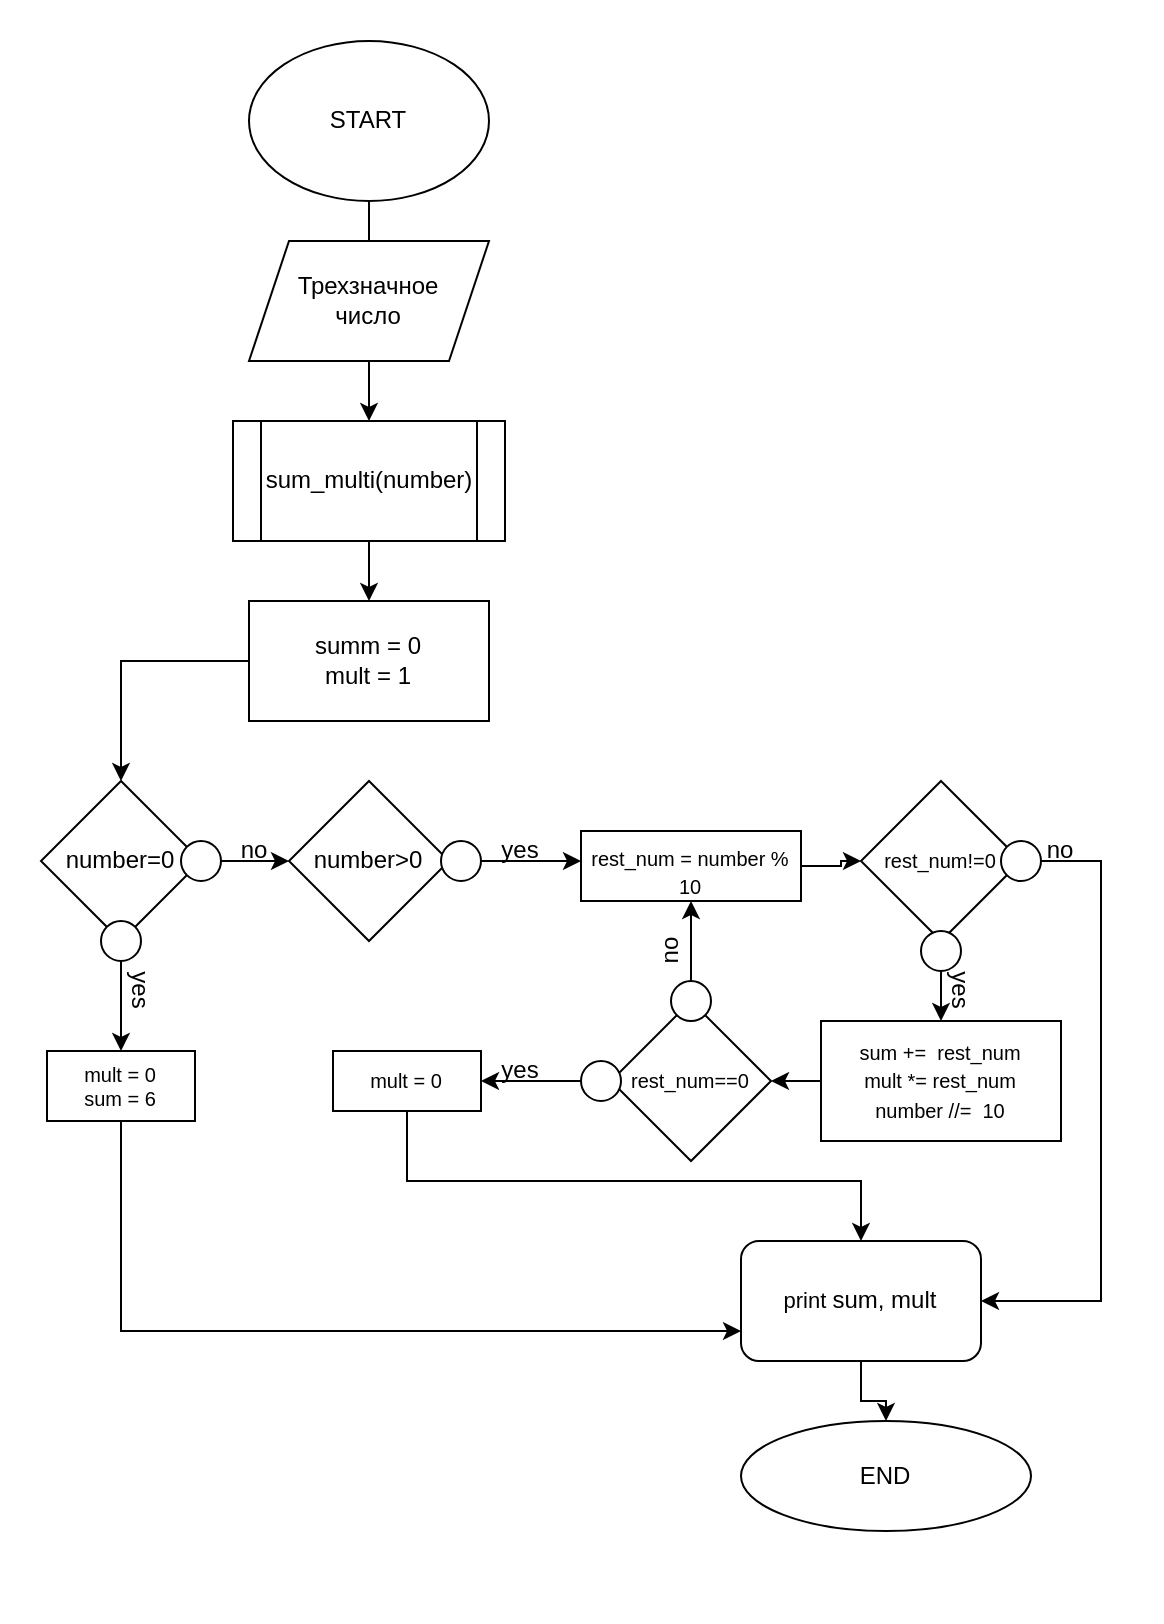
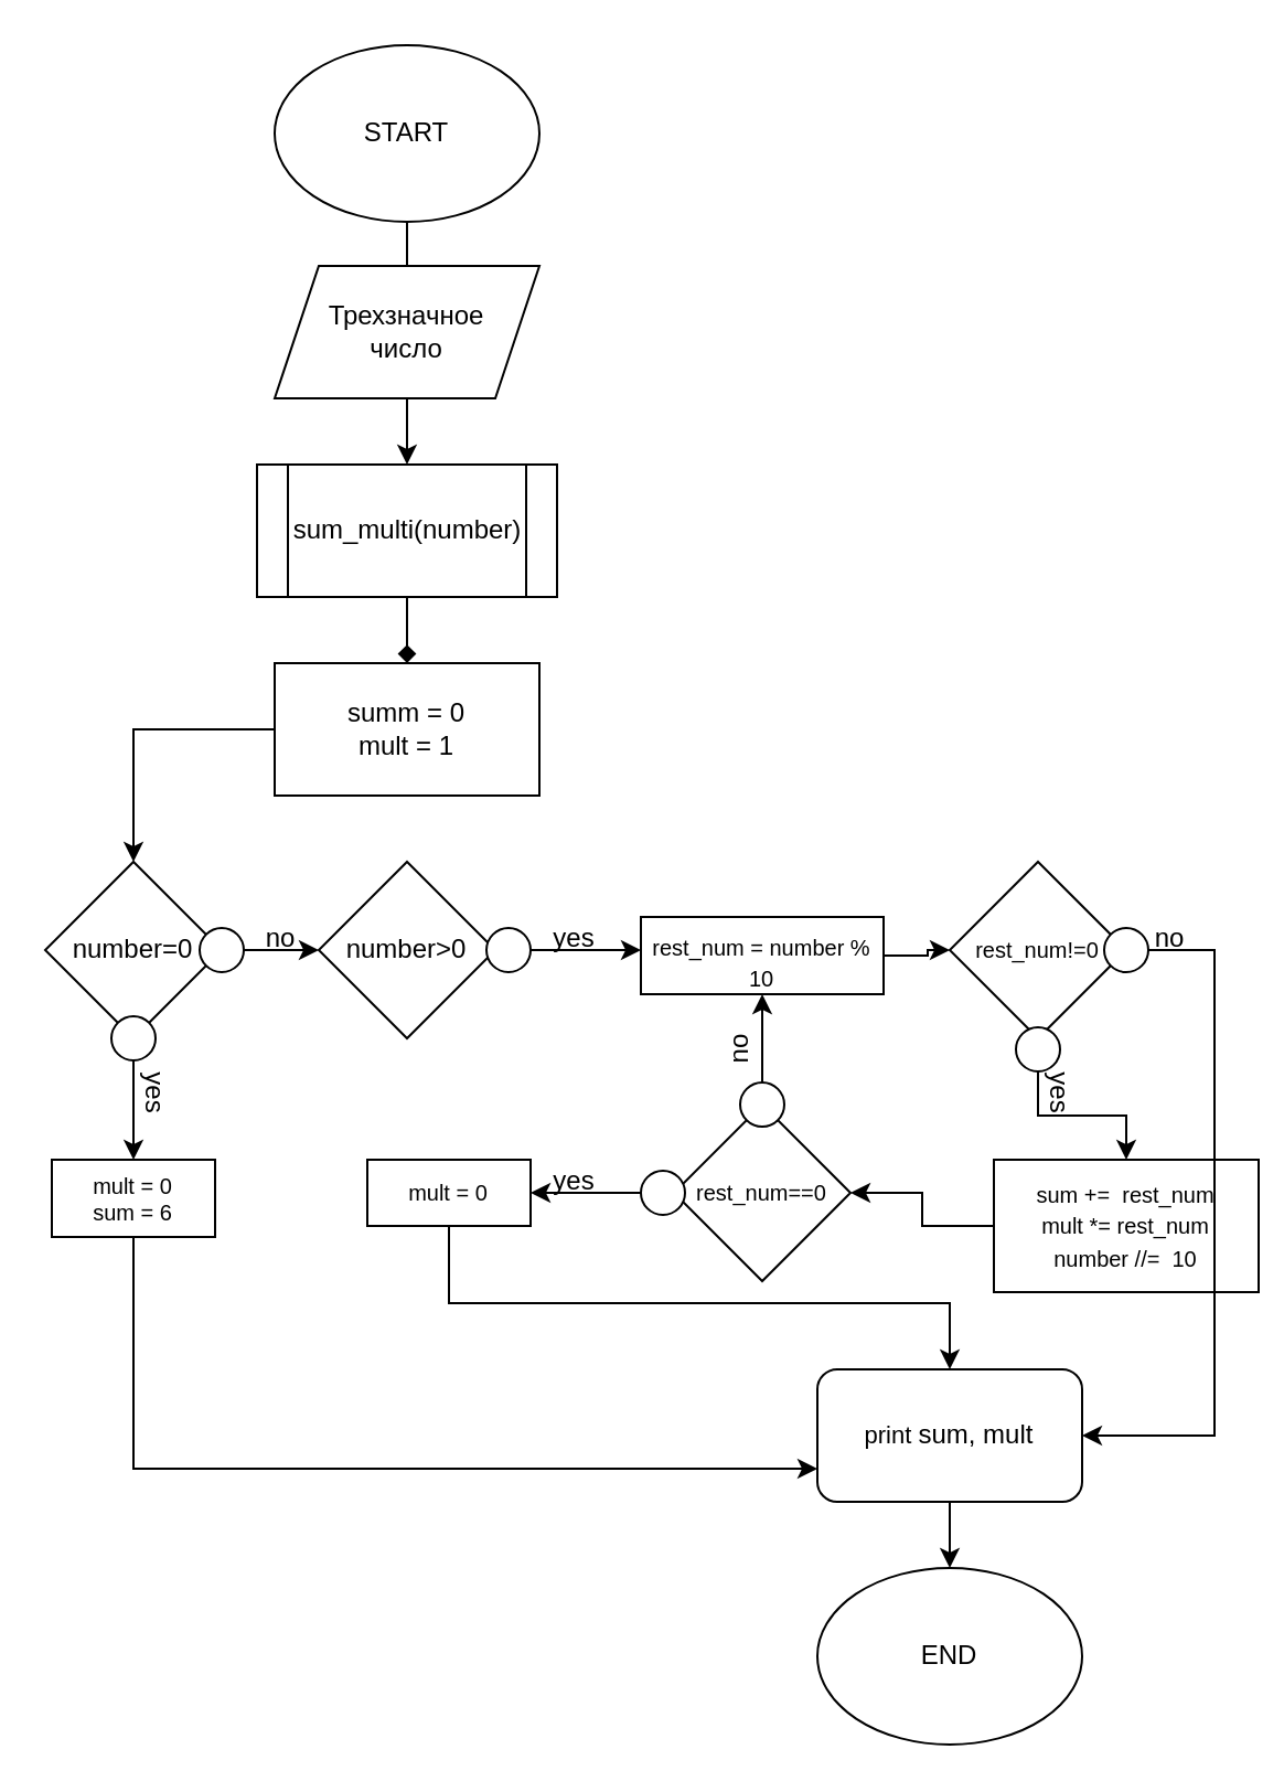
  <mxCell id="0" />
  <mxCell id="1" parent="0" />
  <mxCell id="2" value="" style="edgeStyle=orthogonalEdgeStyle;rounded=0;orthogonalLoop=1;jettySize=auto;html=1;" parent="1" source="3" edge="1"><mxGeometry relative="1" as="geometry"><mxPoint x="184" y="140" as="targetPoint" /></mxGeometry></mxCell>
  <mxCell id="3" value="START" style="ellipse;whiteSpace=wrap;html=1;" parent="1" vertex="1"><mxGeometry x="124" width="120" height="80" as="geometry" y="20" /></mxCell>
  <mxCell id="4" value="" style="edgeStyle=orthogonalEdgeStyle;rounded=0;orthogonalLoop=1;jettySize=auto;html=1;" parent="1" source="5" target="9" edge="1"><mxGeometry relative="1" as="geometry" /></mxCell>
  <mxCell id="5" value="Трехзначное&lt;br&gt;число" style="shape=parallelogram;perimeter=parallelogramPerimeter;whiteSpace=wrap;html=1;fixedSize=1;" parent="1" vertex="1"><mxGeometry x="124" y="120" width="120" height="60" as="geometry" /></mxCell>
  <mxCell id="6" value="" style="edgeStyle=orthogonalEdgeStyle;rounded=0;orthogonalLoop=1;jettySize=auto;html=1;fontSize=9;entryX=0.5;entryY=0;entryDx=0;entryDy=0;" parent="1" source="7" target="19" edge="1"><mxGeometry relative="1" as="geometry" /></mxCell>
  <mxCell id="7" value="summ = 0&lt;br&gt;mult = 1" style="whiteSpace=wrap;html=1;" parent="1" vertex="1"><mxGeometry x="124" y="300" width="120" height="60" as="geometry" /></mxCell>
- <mxCell id="8" value="" style="edgeStyle=orthogonalEdgeStyle;rounded=0;orthogonalLoop=1;jettySize=auto;html=1;" parent="1" source="9" target="7" edge="1"><mxGeometry relative="1" as="geometry" /></mxCell>
+ <mxCell id="8" value="" style="edgeStyle=orthogonalEdgeStyle;rounded=0;orthogonalLoop=1;jettySize=auto;html=1;endArrow=diamond;" parent="1" source="9" target="7" edge="1"><mxGeometry relative="1" as="geometry" /></mxCell>
  <mxCell id="9" value="sum_multi(number)" style="shape=process;whiteSpace=wrap;html=1;backgroundOutline=1;" parent="1" vertex="1"><mxGeometry x="116" y="210" width="136" height="60" as="geometry" /></mxCell>
  <mxCell id="10" value="&lt;font style=&quot;font-size: 10px&quot;&gt;rest_num==0&lt;/font&gt;" style="rhombus;whiteSpace=wrap;html=1;" parent="1" vertex="1"><mxGeometry x="305" y="500" width="80" height="80" as="geometry" /></mxCell>
  <mxCell id="11" value="" style="edgeStyle=orthogonalEdgeStyle;rounded=0;orthogonalLoop=1;jettySize=auto;html=1;exitX=1;exitY=0.5;exitDx=0;exitDy=0;" parent="1" edge="1"><mxGeometry relative="1" as="geometry"><mxPoint x="240" y="430" as="sourcePoint" /><mxPoint x="290" y="430" as="targetPoint" /><Array as="points"><mxPoint x="260" y="430" /><mxPoint x="260" y="430" /></Array></mxGeometry></mxCell>
  <mxCell id="12" value="yes" style="text;html=1;strokeColor=none;fillColor=none;align=center;verticalAlign=middle;whiteSpace=wrap;rounded=0;" parent="1" vertex="1"><mxGeometry x="230" y="410" width="60" height="30" as="geometry" /></mxCell>
  <mxCell id="13" value="" style="edgeStyle=orthogonalEdgeStyle;rounded=0;orthogonalLoop=1;jettySize=auto;html=1;fontSize=9;entryX=0;entryY=0.5;entryDx=0;entryDy=0;" parent="1" source="14" target="15" edge="1"><mxGeometry relative="1" as="geometry"><mxPoint x="420" y="430" as="targetPoint" /></mxGeometry></mxCell>
  <mxCell id="14" value="&lt;font style=&quot;font-size: 10px&quot;&gt;rest_num = number % 10&lt;br&gt;&lt;br&gt;&lt;/font&gt;" style="whiteSpace=wrap;html=1;align=center;verticalAlign=top;" parent="1" vertex="1"><mxGeometry x="290" y="415" width="110" height="35" as="geometry" /></mxCell>
  <mxCell id="15" value="&lt;font style=&quot;font-size: 10px&quot;&gt;rest_num!=0&lt;/font&gt;" style="rhombus;whiteSpace=wrap;html=1;" parent="1" vertex="1"><mxGeometry x="430" y="390" width="80" height="80" as="geometry" /></mxCell>
  <mxCell id="16" value="yes" style="text;html=1;strokeColor=none;fillColor=none;align=center;verticalAlign=middle;whiteSpace=wrap;rounded=0;" parent="1" vertex="1"><mxGeometry x="230" y="520" width="60" height="30" as="geometry" /></mxCell>
  <mxCell id="17" value="" style="edgeStyle=orthogonalEdgeStyle;rounded=0;orthogonalLoop=1;jettySize=auto;html=1;fontSize=9;" parent="1" source="18" target="24" edge="1"><mxGeometry relative="1" as="geometry" /></mxCell>
  <mxCell id="18" value="" style="ellipse;whiteSpace=wrap;html=1;aspect=fixed;" parent="1" vertex="1"><mxGeometry x="460" y="465" width="20" height="20" as="geometry" /></mxCell>
  <mxCell id="19" value="number=0" style="rhombus;whiteSpace=wrap;html=1;" parent="1" vertex="1"><mxGeometry x="20" y="390" width="80" height="80" as="geometry" /></mxCell>
  <mxCell id="20" style="edgeStyle=orthogonalEdgeStyle;rounded=0;orthogonalLoop=1;jettySize=auto;html=1;entryX=0;entryY=0.75;entryDx=0;entryDy=0;fontSize=9;" parent="1" source="21" target="41" edge="1"><mxGeometry relative="1" as="geometry"><Array as="points"><mxPoint x="60" y="665" /></Array></mxGeometry></mxCell>
  <mxCell id="21" value="&lt;font style=&quot;font-size: 10px&quot;&gt;mult = 0&lt;br&gt;sum = 6&lt;/font&gt;" style="rounded=0;whiteSpace=wrap;html=1;fontSize=9;" parent="1" vertex="1"><mxGeometry x="23" y="525" width="74" height="35" as="geometry" /></mxCell>
  <mxCell id="22" value="yes" style="text;html=1;strokeColor=none;fillColor=none;align=center;verticalAlign=middle;whiteSpace=wrap;rounded=0;rotation=90;" parent="1" vertex="1"><mxGeometry x="40" y="480" width="60" height="30" as="geometry" /></mxCell>
  <mxCell id="23" value="" style="edgeStyle=orthogonalEdgeStyle;rounded=0;orthogonalLoop=1;jettySize=auto;html=1;fontSize=9;" parent="1" source="24" target="10" edge="1"><mxGeometry relative="1" as="geometry" /></mxCell>
- <mxCell id="24" value="&lt;font style=&quot;font-size: 10px&quot;&gt;sum +=&amp;nbsp; rest_num&lt;br&gt;mult *= rest_num&lt;br&gt;number //=&amp;nbsp; 10&lt;br&gt;&lt;/font&gt;" style="whiteSpace=wrap;html=1;" parent="1" vertex="1"><mxGeometry x="410" y="510" width="120" height="60" as="geometry" /></mxCell>
+ <mxCell id="24" value="&lt;font style=&quot;font-size: 10px&quot;&gt;sum +=&amp;nbsp; rest_num&lt;br&gt;mult *= rest_num&lt;br&gt;number //=&amp;nbsp; 10&lt;br&gt;&lt;/font&gt;" style="whiteSpace=wrap;html=1;" parent="1" vertex="1"><mxGeometry x="450" y="525" width="120" height="60" as="geometry" /></mxCell>
  <mxCell id="25" value="" style="edgeStyle=orthogonalEdgeStyle;rounded=0;orthogonalLoop=1;jettySize=auto;html=1;fontSize=9;" parent="1" source="26" target="21" edge="1"><mxGeometry relative="1" as="geometry" /></mxCell>
  <mxCell id="26" value="" style="ellipse;whiteSpace=wrap;html=1;aspect=fixed;" parent="1" vertex="1"><mxGeometry x="50" y="460" width="20" height="20" as="geometry" /></mxCell>
  <mxCell id="27" value="" style="edgeStyle=orthogonalEdgeStyle;rounded=0;orthogonalLoop=1;jettySize=auto;html=1;fontSize=9;" parent="1" source="28" target="14" edge="1"><mxGeometry relative="1" as="geometry" /></mxCell>
  <mxCell id="28" value="" style="ellipse;whiteSpace=wrap;html=1;aspect=fixed;" parent="1" vertex="1"><mxGeometry x="335" y="490" width="20" height="20" as="geometry" /></mxCell>
  <mxCell id="29" value="" style="edgeStyle=orthogonalEdgeStyle;rounded=0;orthogonalLoop=1;jettySize=auto;html=1;fontSize=9;" parent="1" source="30" target="44" edge="1"><mxGeometry relative="1" as="geometry" /></mxCell>
  <mxCell id="30" value="" style="ellipse;whiteSpace=wrap;html=1;aspect=fixed;" parent="1" vertex="1"><mxGeometry x="290" y="530" width="20" height="20" as="geometry" /></mxCell>
  <mxCell id="31" value="number&amp;gt;0" style="rhombus;whiteSpace=wrap;html=1;" parent="1" vertex="1"><mxGeometry x="144" y="390" width="80" height="80" as="geometry" /></mxCell>
  <mxCell id="32" value="" style="edgeStyle=orthogonalEdgeStyle;rounded=0;orthogonalLoop=1;jettySize=auto;html=1;fontSize=9;" parent="1" source="33" target="31" edge="1"><mxGeometry relative="1" as="geometry" /></mxCell>
  <mxCell id="33" value="" style="ellipse;whiteSpace=wrap;html=1;aspect=fixed;" parent="1" vertex="1"><mxGeometry x="90" y="420" width="20" height="20" as="geometry" /></mxCell>
  <mxCell id="34" value="no" style="text;html=1;strokeColor=none;fillColor=none;align=center;verticalAlign=middle;whiteSpace=wrap;rounded=0;" parent="1" vertex="1"><mxGeometry x="97" y="410" width="60" height="30" as="geometry" /></mxCell>
  <mxCell id="35" value="" style="ellipse;whiteSpace=wrap;html=1;aspect=fixed;" parent="1" vertex="1"><mxGeometry x="220" y="420" width="20" height="20" as="geometry" /></mxCell>
  <mxCell id="36" style="edgeStyle=orthogonalEdgeStyle;rounded=0;orthogonalLoop=1;jettySize=auto;html=1;entryX=1;entryY=0.5;entryDx=0;entryDy=0;fontSize=9;" parent="1" source="37" target="41" edge="1"><mxGeometry relative="1" as="geometry"><Array as="points"><mxPoint x="550" y="430" /><mxPoint x="550" y="650" /></Array></mxGeometry></mxCell>
  <mxCell id="37" value="" style="ellipse;whiteSpace=wrap;html=1;aspect=fixed;" parent="1" vertex="1"><mxGeometry x="500" y="420" width="20" height="20" as="geometry" /></mxCell>
  <mxCell id="38" value="yes" style="text;html=1;strokeColor=none;fillColor=none;align=center;verticalAlign=middle;whiteSpace=wrap;rounded=0;rotation=90;" parent="1" vertex="1"><mxGeometry x="450" y="480" width="60" height="30" as="geometry" /></mxCell>
  <mxCell id="39" value="no" style="text;html=1;strokeColor=none;fillColor=none;align=center;verticalAlign=middle;whiteSpace=wrap;rounded=0;rotation=270;" parent="1" vertex="1"><mxGeometry x="305" y="460" width="60" height="30" as="geometry" /></mxCell>
  <mxCell id="40" value="" style="edgeStyle=orthogonalEdgeStyle;rounded=0;orthogonalLoop=1;jettySize=auto;html=1;fontSize=9;" parent="1" source="41" target="45" edge="1"><mxGeometry relative="1" as="geometry" /></mxCell>
  <mxCell id="41" value="&lt;span style=&quot;font-size: 11px&quot;&gt;print&amp;nbsp;&lt;/span&gt;&lt;font style=&quot;font-size: 12px&quot;&gt;sum, mult&lt;/font&gt;" style="whiteSpace=wrap;html=1;fontSize=9;rounded=1;" parent="1" vertex="1"><mxGeometry x="370" y="620" width="120" height="60" as="geometry" /></mxCell>
  <mxCell id="42" value="no" style="text;html=1;strokeColor=none;fillColor=none;align=center;verticalAlign=middle;whiteSpace=wrap;rounded=0;" parent="1" vertex="1"><mxGeometry x="500" y="410" width="60" height="30" as="geometry" /></mxCell>
  <mxCell id="43" style="edgeStyle=orthogonalEdgeStyle;rounded=0;orthogonalLoop=1;jettySize=auto;html=1;entryX=0.5;entryY=0;entryDx=0;entryDy=0;fontSize=9;" parent="1" source="44" target="41" edge="1"><mxGeometry relative="1" as="geometry"><Array as="points"><mxPoint x="203" y="590" /><mxPoint x="430" y="590" /></Array></mxGeometry></mxCell>
  <mxCell id="44" value="&lt;font style=&quot;font-size: 10px&quot;&gt;mult = 0&lt;/font&gt;" style="rounded=0;whiteSpace=wrap;html=1;fontSize=9;" parent="1" vertex="1"><mxGeometry x="166" y="525" width="74" height="30" as="geometry" /></mxCell>
- <mxCell id="45" value="END" style="ellipse;whiteSpace=wrap;html=1;" parent="1" vertex="1"><mxGeometry x="370" y="710" width="145" height="55" as="geometry" /></mxCell>
+ <mxCell id="45" value="END" style="ellipse;whiteSpace=wrap;html=1;" parent="1" vertex="1"><mxGeometry x="370" y="710" width="120" height="80" as="geometry" /></mxCell>
